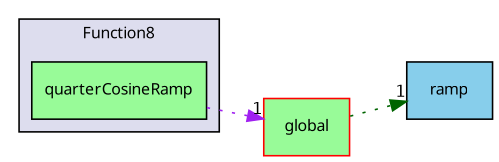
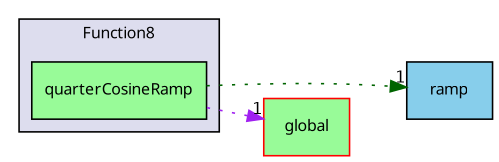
  digraph {
    compound=true
    fontname="Noto Sans"
    rankdir=LR
    node [fillcolor=palegreen fontname="Noto Sans" fontsize=10 shape=box style=filled]
    edge [fontname="Noto Sans" headlabel=1 labeldistance=1.5 labelfontname=Helvetica labelfontsize=10 style=dotted]
    n1 [label=quarterCosineRamp pencolor=black]
    n2 [fillcolor=skyblue label=ramp]
    n3 [color=red label=global]
    subgraph cluster_1 {
      bgcolor="#ddddee"
      fontsize=10
      label=Function8
      pencolor=black
      n1
    }
-   n3 -> n2 [color=darkgreen]
+   n1 -> n2 [color=darkgreen]
    n1 -> n3 [color=purple]
  }
